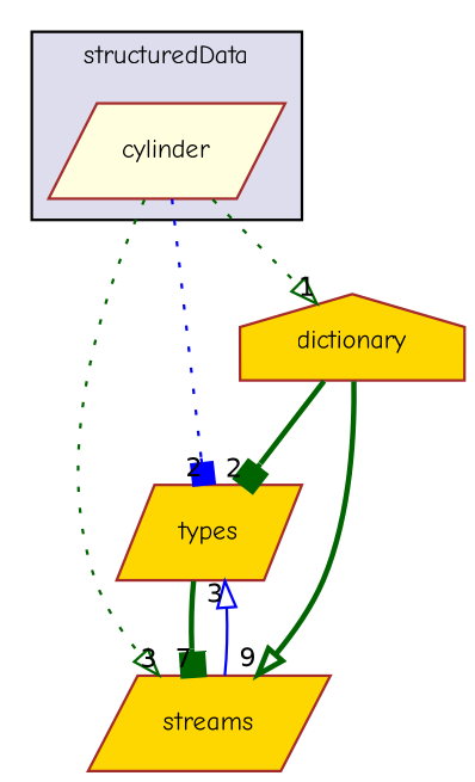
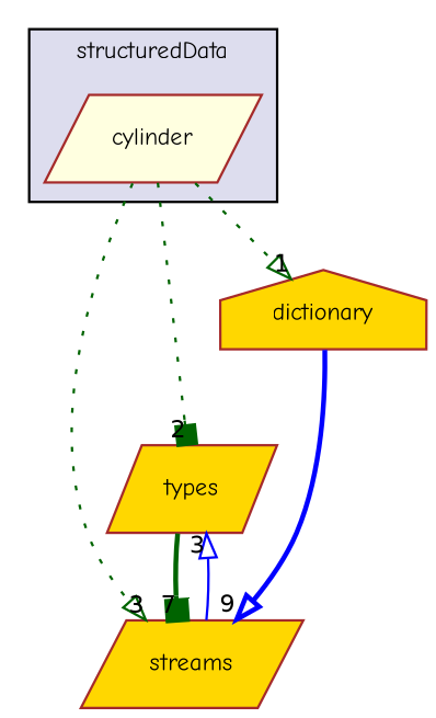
  digraph {
    compound=true
    fontname="Comic Neue"
    node [color=brown fillcolor=gold fontname="Comic Neue" fontsize=10 shape=parallelogram style=filled]
    edge [arrowhead=onormal color=darkgreen fontname="Comic Neue" headlabel=2 labeldistance=1.5 labelfontname=Helvetica labelfontsize=10 style=dotted]
    n1 [fillcolor=lightyellow label=cylinder pencolor=black]
    n2 [label=types]
    n3 [label=streams]
    n4 [label=dictionary shape=house]
    subgraph cluster_1 {
      bgcolor="#ddddee"
      fontsize=10
      label=structuredData
      pencolor=black
      n1
    }
-   n1 -> n2 [arrowhead=box color=blue]
+   n1 -> n2 [arrowhead=box]
    n1 -> n3 [headlabel=3]
    n1 -> n4 [headlabel=1]
    n2 -> n3 [arrowhead=box headlabel=7 style=bold]
    n3 -> n2 [color=blue headlabel=3 style=solid]
-   n4 -> n2 [arrowhead=box style=bold]
-   n4 -> n3 [headlabel=9 style=bold]
+   n4 -> n3 [color=blue headlabel=9 style=bold]
  }
